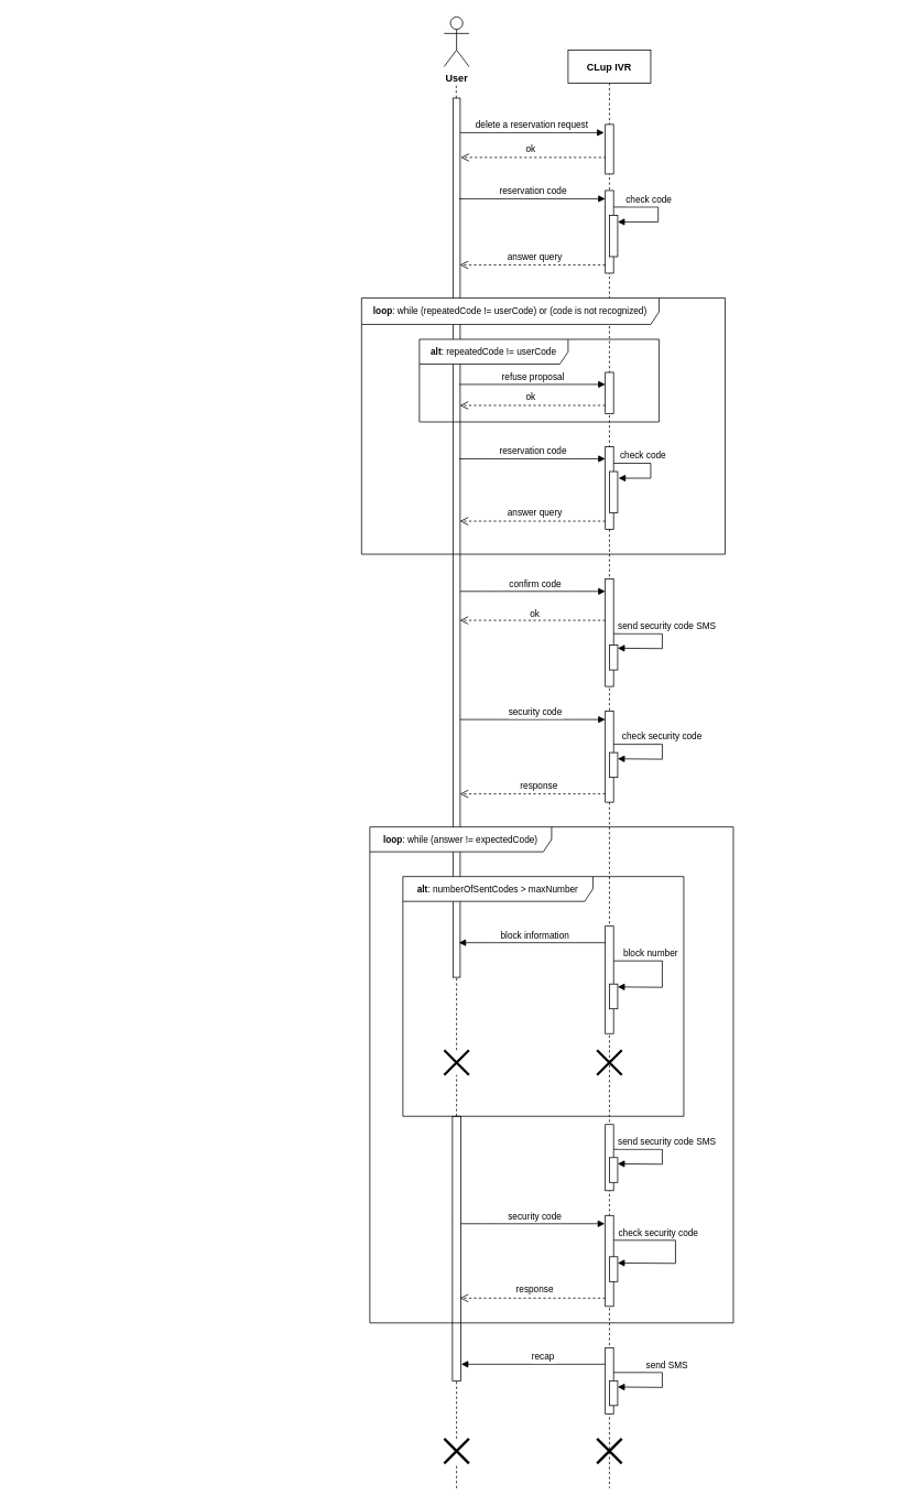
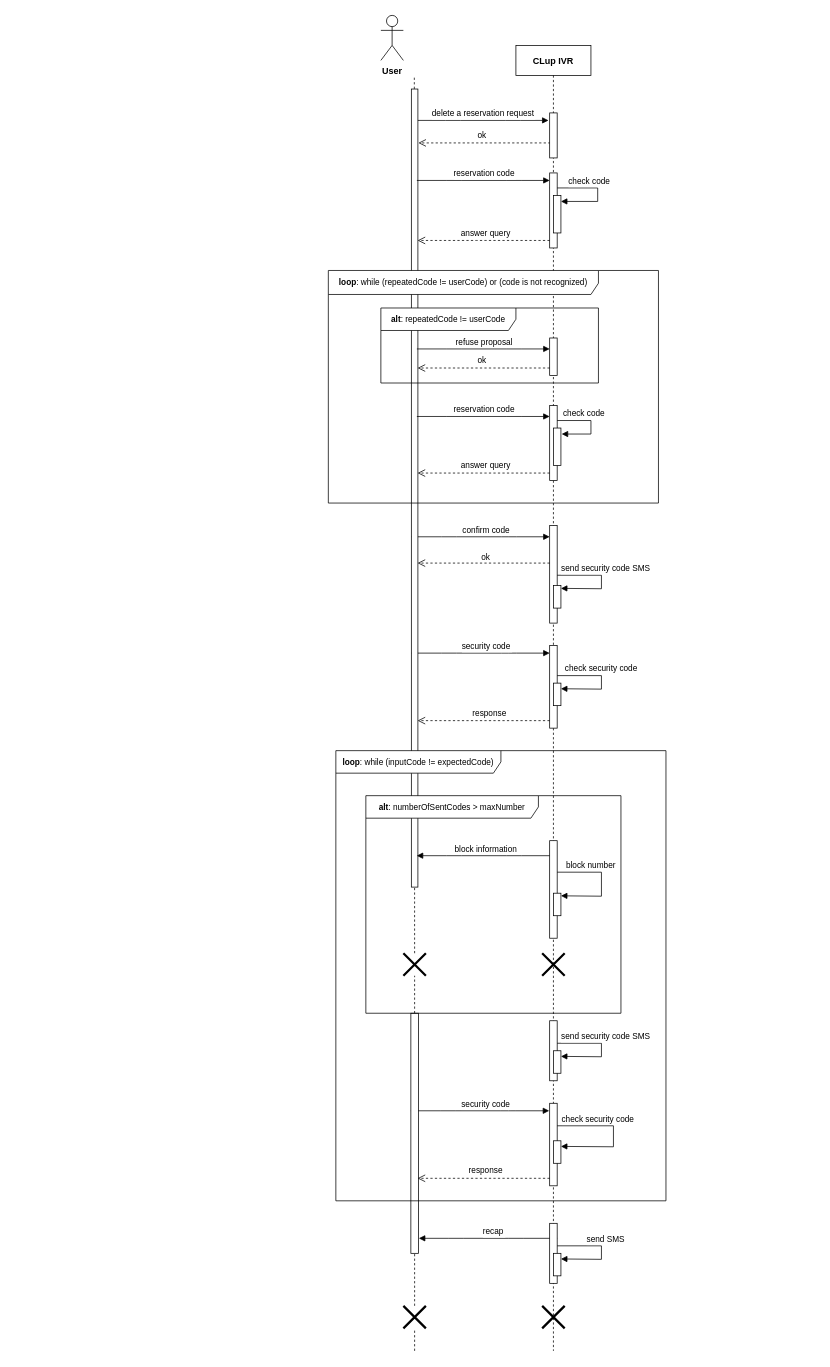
  <mxCell id="0" />
  <mxCell id="1" parent="0" />
  <mxCell id="2" value="send SMS" style="verticalAlign=bottom;endArrow=block;shadow=0;strokeWidth=1;rounded=0;entryX=0.25;entryY=0;entryDx=0;entryDy=0;" edge="1" parent="1"><mxGeometry x="-0.059" y="6" relative="1" as="geometry"><mxPoint x="737" y="1660" as="sourcePoint" /><mxPoint x="747" y="1677.5" as="targetPoint" /><Array as="points"><mxPoint x="801" y="1660" /><mxPoint x="801" y="1678" /></Array><mxPoint as="offset" /></mxGeometry></mxCell>
  <mxCell id="3" value="recap" style="verticalAlign=bottom;endArrow=block;shadow=0;strokeWidth=1;entryX=0.05;entryY=1.06;entryDx=0;entryDy=0;entryPerimeter=0;" parent="1" edge="1"><mxGeometry x="-0.078" relative="1" as="geometry"><mxPoint x="742" y="1650" as="sourcePoint" /><mxPoint x="557.6" y="1650" as="targetPoint" /><Array as="points"><mxPoint x="687.6" y="1650" /><mxPoint x="607.6" y="1650" /></Array><mxPoint as="offset" /></mxGeometry></mxCell>
  <mxCell id="4" value="check security code" style="verticalAlign=bottom;endArrow=block;shadow=0;strokeWidth=1;rounded=0;entryX=0.25;entryY=0;entryDx=0;entryDy=0;" edge="1" parent="1" source="13"><mxGeometry x="-0.324" relative="1" as="geometry"><mxPoint x="737" y="1510" as="sourcePoint" /><mxPoint x="747" y="1527.5" as="targetPoint" /><Array as="points"><mxPoint x="817" y="1500" /><mxPoint x="817" y="1528" /></Array><mxPoint as="offset" /></mxGeometry></mxCell>
  <mxCell id="5" value="security code" style="verticalAlign=bottom;endArrow=block;shadow=0;strokeWidth=1;entryX=0.05;entryY=1.06;entryDx=0;entryDy=0;entryPerimeter=0;" edge="1" parent="1"><mxGeometry x="0.085" relative="1" as="geometry"><mxPoint x="547" y="1480" as="sourcePoint" /><mxPoint x="731.4" y="1480" as="targetPoint" /><Array as="points"><mxPoint x="597" y="1480" /><mxPoint x="677" y="1480" /></Array><mxPoint as="offset" /></mxGeometry></mxCell>
  <mxCell id="6" value="send security code SMS" style="verticalAlign=bottom;endArrow=block;shadow=0;strokeWidth=1;rounded=0;entryX=0.25;entryY=0;entryDx=0;entryDy=0;" edge="1" parent="1"><mxGeometry x="-0.059" y="6" relative="1" as="geometry"><mxPoint x="737" y="1390" as="sourcePoint" /><mxPoint x="747" y="1407.5" as="targetPoint" /><Array as="points"><mxPoint x="801" y="1390" /><mxPoint x="801" y="1408" /></Array><mxPoint as="offset" /></mxGeometry></mxCell>
  <mxCell id="7" value="block number" style="verticalAlign=bottom;endArrow=block;shadow=0;strokeWidth=1;rounded=0;entryX=0.25;entryY=0;entryDx=0;entryDy=0;exitX=0.82;exitY=0.323;exitDx=0;exitDy=0;exitPerimeter=0;" edge="1" parent="1" source="53"><mxGeometry x="-0.362" relative="1" as="geometry"><mxPoint x="737" y="1176" as="sourcePoint" /><mxPoint x="747" y="1193.5" as="targetPoint" /><Array as="points"><mxPoint x="801" y="1162" /><mxPoint x="801" y="1194" /></Array><mxPoint as="offset" /></mxGeometry></mxCell>
  <mxCell id="8" value="check security code" style="verticalAlign=bottom;endArrow=block;shadow=0;strokeWidth=1;rounded=0;entryX=0.25;entryY=0;entryDx=0;entryDy=0;" edge="1" parent="1"><mxGeometry x="-0.059" relative="1" as="geometry"><mxPoint x="737" y="900" as="sourcePoint" /><mxPoint x="747" y="917.5" as="targetPoint" /><Array as="points"><mxPoint x="801" y="900" /><mxPoint x="801" y="918" /></Array><mxPoint as="offset" /></mxGeometry></mxCell>
  <mxCell id="9" value="send security code SMS" style="verticalAlign=bottom;endArrow=block;shadow=0;strokeWidth=1;rounded=0;entryX=0.25;entryY=0;entryDx=0;entryDy=0;" edge="1" parent="1"><mxGeometry x="-0.059" y="6" relative="1" as="geometry"><mxPoint x="737" y="766.21" as="sourcePoint" /><mxPoint x="747" y="783.71" as="targetPoint" /><Array as="points"><mxPoint x="801" y="766.21" /><mxPoint x="801" y="784.21" /></Array><mxPoint as="offset" /></mxGeometry></mxCell>
  <mxCell id="10" value="check code" style="verticalAlign=bottom;endArrow=block;shadow=0;strokeWidth=1;rounded=0;entryX=0.16;entryY=0;entryDx=0;entryDy=0;entryPerimeter=0;" edge="1" parent="1"><mxGeometry x="-0.191" relative="1" as="geometry"><mxPoint x="733" y="560" as="sourcePoint" /><mxPoint x="748" y="578" as="targetPoint" /><Array as="points"><mxPoint x="787" y="560" /><mxPoint x="787" y="578" /></Array><mxPoint as="offset" /></mxGeometry></mxCell>
  <mxCell id="11" value="check code" style="verticalAlign=bottom;endArrow=block;shadow=0;strokeWidth=1;rounded=0;entryX=0.16;entryY=0;entryDx=0;entryDy=0;entryPerimeter=0;" edge="1" parent="1" target="17"><mxGeometry x="-0.191" relative="1" as="geometry"><mxPoint x="732" y="250" as="sourcePoint" /><mxPoint x="767" y="268" as="targetPoint" /><Array as="points"><mxPoint x="796" y="250" /><mxPoint x="796" y="268" /></Array><mxPoint as="offset" /></mxGeometry></mxCell>
  <mxCell id="12" value="" style="verticalAlign=bottom;endArrow=open;dashed=1;endSize=8;shadow=0;strokeWidth=1;" parent="1" edge="1"><mxGeometry x="-0.003" y="-39" relative="1" as="geometry"><mxPoint x="557" y="190" as="targetPoint" /><mxPoint x="733" y="190" as="sourcePoint" /><Array as="points" /><mxPoint as="offset" /></mxGeometry></mxCell>
  <mxCell id="13" value="CLup IVR" style="shape=umlLifeline;perimeter=lifelinePerimeter;container=1;collapsible=0;recursiveResize=0;rounded=0;shadow=0;strokeWidth=1;fontStyle=1" parent="1" vertex="1"><mxGeometry x="687" y="60" width="100" height="1740" as="geometry" /></mxCell>
  <mxCell id="14" value="" style="points=[];perimeter=orthogonalPerimeter;rounded=0;shadow=0;strokeWidth=1;" parent="13" vertex="1"><mxGeometry x="45" y="90" width="10" height="60" as="geometry" /></mxCell>
  <mxCell id="15" value="" style="points=[];perimeter=orthogonalPerimeter;rounded=0;shadow=0;strokeWidth=1;" parent="13" vertex="1"><mxGeometry x="45" y="800" width="10" height="110" as="geometry" /></mxCell>
  <mxCell id="16" value="" style="points=[];perimeter=orthogonalPerimeter;rounded=0;shadow=0;strokeWidth=1;" vertex="1" parent="13"><mxGeometry x="45" y="170" width="10" height="100" as="geometry" /></mxCell>
  <mxCell id="17" value="" style="rounded=0;whiteSpace=wrap;html=1;direction=south;" parent="13" vertex="1"><mxGeometry x="50" y="200" width="10" height="50" as="geometry" /></mxCell>
  <mxCell id="18" value="" style="points=[];perimeter=orthogonalPerimeter;rounded=0;shadow=0;strokeWidth=1;" vertex="1" parent="13"><mxGeometry x="45" y="390" width="10" height="50" as="geometry" /></mxCell>
  <mxCell id="19" value="" style="points=[];perimeter=orthogonalPerimeter;rounded=0;shadow=0;strokeWidth=1;" parent="13" vertex="1"><mxGeometry x="45" y="640" width="10" height="130" as="geometry" /></mxCell>
  <mxCell id="20" value="" style="rounded=0;whiteSpace=wrap;html=1;fontSize=11;direction=south;" vertex="1" parent="13"><mxGeometry x="50" y="720" width="10" height="30" as="geometry" /></mxCell>
  <mxCell id="21" value="" style="rounded=0;whiteSpace=wrap;html=1;fontSize=11;direction=south;" vertex="1" parent="13"><mxGeometry x="50" y="850" width="10" height="30" as="geometry" /></mxCell>
  <mxCell id="22" value="" style="shape=umlDestroy;whiteSpace=wrap;html=1;strokeWidth=3;fontSize=11;" parent="13" vertex="1"><mxGeometry x="35" y="1210" width="30" height="30" as="geometry" /></mxCell>
  <mxCell id="23" value="" style="points=[];perimeter=orthogonalPerimeter;rounded=0;shadow=0;strokeWidth=1;" vertex="1" parent="13"><mxGeometry x="45" y="1300" width="10" height="80" as="geometry" /></mxCell>
  <mxCell id="24" value="" style="rounded=0;whiteSpace=wrap;html=1;fontSize=11;direction=south;" vertex="1" parent="13"><mxGeometry x="50" y="1340" width="10" height="30" as="geometry" /></mxCell>
  <mxCell id="25" value="" style="points=[];perimeter=orthogonalPerimeter;rounded=0;shadow=0;strokeWidth=1;" vertex="1" parent="13"><mxGeometry x="45" y="1410" width="10" height="110" as="geometry" /></mxCell>
  <mxCell id="26" value="" style="rounded=0;whiteSpace=wrap;html=1;fontSize=11;direction=south;" vertex="1" parent="13"><mxGeometry x="50" y="1460" width="10" height="30" as="geometry" /></mxCell>
  <mxCell id="27" value="" style="rounded=0;whiteSpace=wrap;html=1;direction=south;" parent="13" vertex="1"><mxGeometry x="45" y="1570" width="10" height="80" as="geometry" /></mxCell>
  <mxCell id="28" value="" style="rounded=0;whiteSpace=wrap;html=1;direction=south;" parent="13" vertex="1"><mxGeometry x="50" y="1610" width="10" height="30" as="geometry" /></mxCell>
  <mxCell id="29" value="" style="shape=umlDestroy;whiteSpace=wrap;html=1;strokeWidth=3;fontSize=11;" vertex="1" parent="13"><mxGeometry x="35" y="1680" width="30" height="30" as="geometry" /></mxCell>
  <mxCell id="30" value="delete a reservation request" style="verticalAlign=bottom;endArrow=block;shadow=0;strokeWidth=1;" parent="1" edge="1"><mxGeometry x="0.018" y="1" relative="1" as="geometry"><mxPoint x="553.5" y="160" as="sourcePoint" /><mxPoint x="730.5" y="160" as="targetPoint" /><Array as="points"><mxPoint x="603.5" y="160" /><mxPoint x="683.5" y="160" /></Array><mxPoint y="1" as="offset" /></mxGeometry></mxCell>
  <mxCell id="31" value="security code" style="verticalAlign=bottom;endArrow=block;shadow=0;strokeWidth=1;entryX=0.05;entryY=1.06;entryDx=0;entryDy=0;entryPerimeter=0;" parent="1" edge="1"><mxGeometry x="0.085" relative="1" as="geometry"><mxPoint x="547.6" y="870" as="sourcePoint" /><mxPoint x="732" y="870" as="targetPoint" /><Array as="points"><mxPoint x="597.6" y="870" /><mxPoint x="677.6" y="870" /></Array><mxPoint as="offset" /></mxGeometry></mxCell>
  <mxCell id="32" value="confirm code" style="verticalAlign=bottom;endArrow=block;shadow=0;strokeWidth=1;entryX=0.05;entryY=1.06;entryDx=0;entryDy=0;entryPerimeter=0;" parent="1" edge="1"><mxGeometry x="0.085" relative="1" as="geometry"><mxPoint x="547.6" y="714.96" as="sourcePoint" /><mxPoint x="732" y="714.96" as="targetPoint" /><Array as="points"><mxPoint x="597.6" y="714.96" /><mxPoint x="677.6" y="714.96" /></Array><mxPoint as="offset" /></mxGeometry></mxCell>
- <mxCell id="33" value="&lt;b&gt;User&lt;/b&gt;" style="shape=umlActor;verticalLabelPosition=bottom;verticalAlign=top;html=1;outlineConnect=0;" parent="1" vertex="1"><mxGeometry x="537" y="20" width="30" height="60" as="geometry" /></mxCell>
+ <mxCell id="33" value="&lt;b&gt;User&lt;/b&gt;" style="shape=umlActor;verticalLabelPosition=bottom;verticalAlign=top;html=1;outlineConnect=0;" parent="1" vertex="1"><mxGeometry x="507" y="20" width="30" height="60" as="geometry" /></mxCell>
  <mxCell id="34" value="" style="endArrow=none;dashed=1;html=1;" parent="1" source="55" edge="1"><mxGeometry width="50" height="50" relative="1" as="geometry"><mxPoint x="552" y="1610" as="sourcePoint" /><mxPoint x="551.6" y="100" as="targetPoint" /><Array as="points" /></mxGeometry></mxCell>
  <mxCell id="35" value="" style="rounded=0;whiteSpace=wrap;html=1;rotation=90;" parent="1" vertex="1"><mxGeometry x="20.15" y="645.64" width="1063.71" height="8.75" as="geometry" /></mxCell>
  <mxCell id="36" value="" style="verticalAlign=bottom;endArrow=open;dashed=1;endSize=8;shadow=0;strokeWidth=1;" parent="1" edge="1"><mxGeometry x="-0.003" y="-39" relative="1" as="geometry"><mxPoint x="556" y="750" as="targetPoint" /><mxPoint x="732" y="750" as="sourcePoint" /><Array as="points" /><mxPoint as="offset" /></mxGeometry></mxCell>
  <mxCell id="37" value="" style="verticalAlign=bottom;endArrow=open;dashed=1;endSize=8;shadow=0;strokeWidth=1;" parent="1" edge="1"><mxGeometry x="-0.003" y="-39" relative="1" as="geometry"><mxPoint x="556" y="960" as="targetPoint" /><mxPoint x="732" y="960" as="sourcePoint" /><Array as="points" /><mxPoint as="offset" /></mxGeometry></mxCell>
  <mxCell id="38" value="response" style="text;html=1;strokeColor=none;fillColor=none;align=center;verticalAlign=middle;whiteSpace=wrap;rounded=0;fontSize=11;" parent="1" vertex="1"><mxGeometry x="597" y="940" width="110" height="20" as="geometry" /></mxCell>
  <mxCell id="39" value="ok" style="text;html=1;strokeColor=none;fillColor=none;align=center;verticalAlign=middle;whiteSpace=wrap;rounded=0;fontSize=11;" parent="1" vertex="1"><mxGeometry x="627" y="720" width="40" height="46.21" as="geometry" /></mxCell>
  <mxCell id="40" value="ok" style="text;html=1;strokeColor=none;fillColor=none;align=center;verticalAlign=middle;whiteSpace=wrap;rounded=0;fontSize=11;" parent="1" vertex="1"><mxGeometry x="622" y="170" width="40" height="20" as="geometry" /></mxCell>
  <mxCell id="41" value="reservation code" style="verticalAlign=bottom;endArrow=block;shadow=0;strokeWidth=1;" edge="1" parent="1"><mxGeometry x="0.018" y="1" relative="1" as="geometry"><mxPoint x="555" y="240" as="sourcePoint" /><mxPoint x="732" y="240" as="targetPoint" /><Array as="points"><mxPoint x="605" y="240" /><mxPoint x="685" y="240" /></Array><mxPoint y="1" as="offset" /></mxGeometry></mxCell>
  <mxCell id="42" value="" style="verticalAlign=bottom;endArrow=open;dashed=1;endSize=8;shadow=0;strokeWidth=1;" edge="1" parent="1"><mxGeometry x="-0.003" y="-39" relative="1" as="geometry"><mxPoint x="556" y="320" as="targetPoint" /><mxPoint x="732" y="320" as="sourcePoint" /><Array as="points"><mxPoint x="637" y="320" /></Array><mxPoint as="offset" /></mxGeometry></mxCell>
  <mxCell id="43" value="&lt;font style=&quot;font-size: 11px&quot;&gt;answer query&lt;/font&gt;" style="text;html=1;strokeColor=none;fillColor=none;align=center;verticalAlign=middle;whiteSpace=wrap;rounded=0;fontSize=11;" vertex="1" parent="1"><mxGeometry x="572" y="300" width="150" height="20" as="geometry" /></mxCell>
  <mxCell id="44" value="refuse proposal" style="verticalAlign=bottom;endArrow=block;shadow=0;strokeWidth=1;" edge="1" parent="1"><mxGeometry x="0.018" y="1" relative="1" as="geometry"><mxPoint x="555" y="464.6" as="sourcePoint" /><mxPoint x="732" y="464.6" as="targetPoint" /><Array as="points"><mxPoint x="605" y="464.6" /><mxPoint x="685" y="464.6" /></Array><mxPoint y="1" as="offset" /></mxGeometry></mxCell>
  <mxCell id="45" value="" style="verticalAlign=bottom;endArrow=open;dashed=1;endSize=8;shadow=0;strokeWidth=1;" edge="1" parent="1"><mxGeometry x="-0.003" y="-39" relative="1" as="geometry"><mxPoint x="556" y="490" as="targetPoint" /><mxPoint x="732" y="490" as="sourcePoint" /><Array as="points" /><mxPoint as="offset" /></mxGeometry></mxCell>
  <mxCell id="46" value="ok" style="text;html=1;strokeColor=none;fillColor=none;align=center;verticalAlign=middle;whiteSpace=wrap;rounded=0;fontSize=11;" vertex="1" parent="1"><mxGeometry x="567" y="470" width="150" height="20" as="geometry" /></mxCell>
  <mxCell id="47" value="reservation code" style="verticalAlign=bottom;endArrow=block;shadow=0;strokeWidth=1;" edge="1" parent="1"><mxGeometry x="0.018" y="1" relative="1" as="geometry"><mxPoint x="555" y="554.6" as="sourcePoint" /><mxPoint x="732" y="554.6" as="targetPoint" /><Array as="points"><mxPoint x="605" y="554.6" /><mxPoint x="685" y="554.6" /></Array><mxPoint y="1" as="offset" /></mxGeometry></mxCell>
  <mxCell id="48" value="" style="points=[];perimeter=orthogonalPerimeter;rounded=0;shadow=0;strokeWidth=1;" vertex="1" parent="1"><mxGeometry x="732" y="540" width="10" height="100" as="geometry" /></mxCell>
  <mxCell id="49" value="" style="rounded=0;whiteSpace=wrap;html=1;direction=south;" vertex="1" parent="1"><mxGeometry x="737" y="570" width="10" height="50" as="geometry" /></mxCell>
  <mxCell id="50" value="" style="verticalAlign=bottom;endArrow=open;dashed=1;endSize=8;shadow=0;strokeWidth=1;" edge="1" parent="1"><mxGeometry x="-0.003" y="-39" relative="1" as="geometry"><mxPoint x="556" y="630" as="targetPoint" /><mxPoint x="732" y="630" as="sourcePoint" /><Array as="points"><mxPoint x="637" y="630" /></Array><mxPoint as="offset" /></mxGeometry></mxCell>
  <mxCell id="51" value="&lt;font style=&quot;font-size: 11px&quot;&gt;answer query&lt;/font&gt;" style="text;html=1;strokeColor=none;fillColor=none;align=center;verticalAlign=middle;whiteSpace=wrap;rounded=0;fontSize=11;" vertex="1" parent="1"><mxGeometry x="602" y="610" width="90" height="20" as="geometry" /></mxCell>
  <mxCell id="52" value="block information" style="verticalAlign=bottom;endArrow=block;shadow=0;strokeWidth=1;entryX=0.05;entryY=1.06;entryDx=0;entryDy=0;entryPerimeter=0;" edge="1" parent="1"><mxGeometry relative="1" as="geometry"><mxPoint x="739.2" y="1140" as="sourcePoint" /><mxPoint x="554.8" y="1140" as="targetPoint" /><Array as="points"><mxPoint x="684.8" y="1140" /><mxPoint x="604.8" y="1140" /></Array><mxPoint as="offset" /></mxGeometry></mxCell>
  <mxCell id="53" value="" style="points=[];perimeter=orthogonalPerimeter;rounded=0;shadow=0;strokeWidth=1;" vertex="1" parent="1"><mxGeometry x="732" y="1120" width="10" height="130" as="geometry" /></mxCell>
  <mxCell id="54" value="" style="rounded=0;whiteSpace=wrap;html=1;fontSize=11;direction=south;" parent="1" vertex="1"><mxGeometry x="737" y="1190" width="10" height="30" as="geometry" /></mxCell>
  <mxCell id="55" value="" style="shape=umlDestroy;whiteSpace=wrap;html=1;strokeWidth=3;fontSize=11;" vertex="1" parent="1"><mxGeometry x="537" y="1270" width="30" height="30" as="geometry" /></mxCell>
  <mxCell id="56" value="" style="endArrow=none;dashed=1;html=1;" edge="1" parent="1" source="60" target="55"><mxGeometry width="50" height="50" relative="1" as="geometry"><mxPoint x="552" y="1831.6" as="sourcePoint" /><mxPoint x="551.6" y="100" as="targetPoint" /><Array as="points" /></mxGeometry></mxCell>
  <mxCell id="57" value="" style="points=[];perimeter=orthogonalPerimeter;rounded=0;shadow=0;strokeWidth=1;" vertex="1" parent="1"><mxGeometry x="547" y="1350" width="10" height="320" as="geometry" /></mxCell>
  <mxCell id="58" value="" style="verticalAlign=bottom;endArrow=open;dashed=1;endSize=8;shadow=0;strokeWidth=1;" edge="1" parent="1"><mxGeometry x="-0.003" y="-39" relative="1" as="geometry"><mxPoint x="556" y="1570" as="targetPoint" /><mxPoint x="732" y="1570" as="sourcePoint" /><Array as="points" /><mxPoint as="offset" /></mxGeometry></mxCell>
  <mxCell id="59" value="&lt;font style=&quot;font-size: 11px&quot;&gt;response&lt;/font&gt;" style="text;html=1;strokeColor=none;fillColor=none;align=center;verticalAlign=middle;whiteSpace=wrap;rounded=0;" vertex="1" parent="1"><mxGeometry x="627" y="1550" width="40" height="20" as="geometry" /></mxCell>
  <mxCell id="60" value="" style="shape=umlDestroy;whiteSpace=wrap;html=1;strokeWidth=3;fontSize=11;" vertex="1" parent="1"><mxGeometry x="537" y="1740" width="30" height="30" as="geometry" /></mxCell>
  <mxCell id="61" value="" style="endArrow=none;dashed=1;html=1;" edge="1" parent="1" target="60"><mxGeometry width="50" height="50" relative="1" as="geometry"><mxPoint x="552" y="1800" as="sourcePoint" /><mxPoint x="552" y="1300" as="targetPoint" /><Array as="points" /></mxGeometry></mxCell>
  <mxCell id="62" value="&lt;span style=&quot;font-size: 11px&quot;&gt;&lt;b&gt;alt&lt;/b&gt;: repeatedCode != userCode&lt;/span&gt;" style="shape=umlFrame;whiteSpace=wrap;html=1;width=180;height=30;" vertex="1" parent="1"><mxGeometry x="507" y="410" width="290" height="100" as="geometry" /></mxCell>
  <mxCell id="63" value="&lt;font style=&quot;font-size: 11px&quot;&gt;&lt;b&gt;loop&lt;/b&gt;: while (repeatedCode != userCode) or (code is not recognized)&lt;/font&gt;" style="shape=umlFrame;whiteSpace=wrap;html=1;width=360;height=32;" parent="1" vertex="1"><mxGeometry x="437" y="360" width="440" height="310" as="geometry" /></mxCell>
  <mxCell id="64" value="&lt;span style=&quot;font-size: 11px&quot;&gt;&lt;b&gt;alt&lt;/b&gt;: numberOfSentCodes &amp;gt; maxNumber&lt;/span&gt;" style="shape=umlFrame;whiteSpace=wrap;html=1;width=230;height=30;" vertex="1" parent="1"><mxGeometry x="487" y="1060" width="340" height="290" as="geometry" /></mxCell>
- <mxCell id="65" value="&lt;font style=&quot;font-size: 11px&quot;&gt;&lt;b&gt;loop&lt;/b&gt;: while (answer != expectedCode)&lt;/font&gt;" style="shape=umlFrame;whiteSpace=wrap;html=1;width=220;height=30;" parent="1" vertex="1"><mxGeometry x="447" y="1000" width="440" height="600" as="geometry" /></mxCell>
+ <mxCell id="65" value="&lt;font style=&quot;font-size: 11px&quot;&gt;&lt;b&gt;loop&lt;/b&gt;: while (inputCode != expectedCode)&lt;/font&gt;" style="shape=umlFrame;whiteSpace=wrap;html=1;width=220;height=30;" parent="1" vertex="1"><mxGeometry x="447" y="1000" width="440" height="600" as="geometry" /></mxCell>
